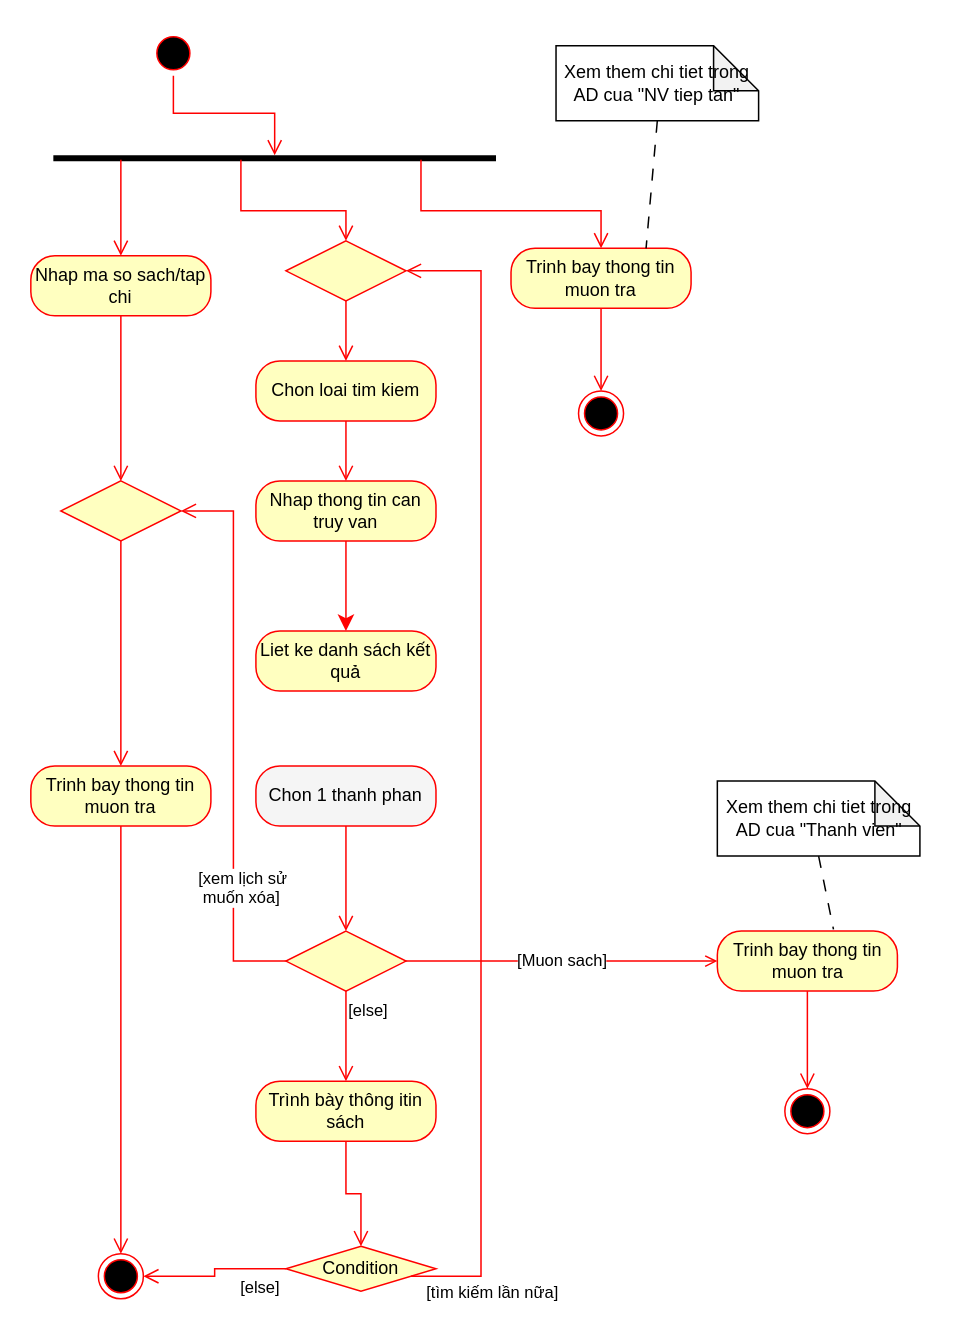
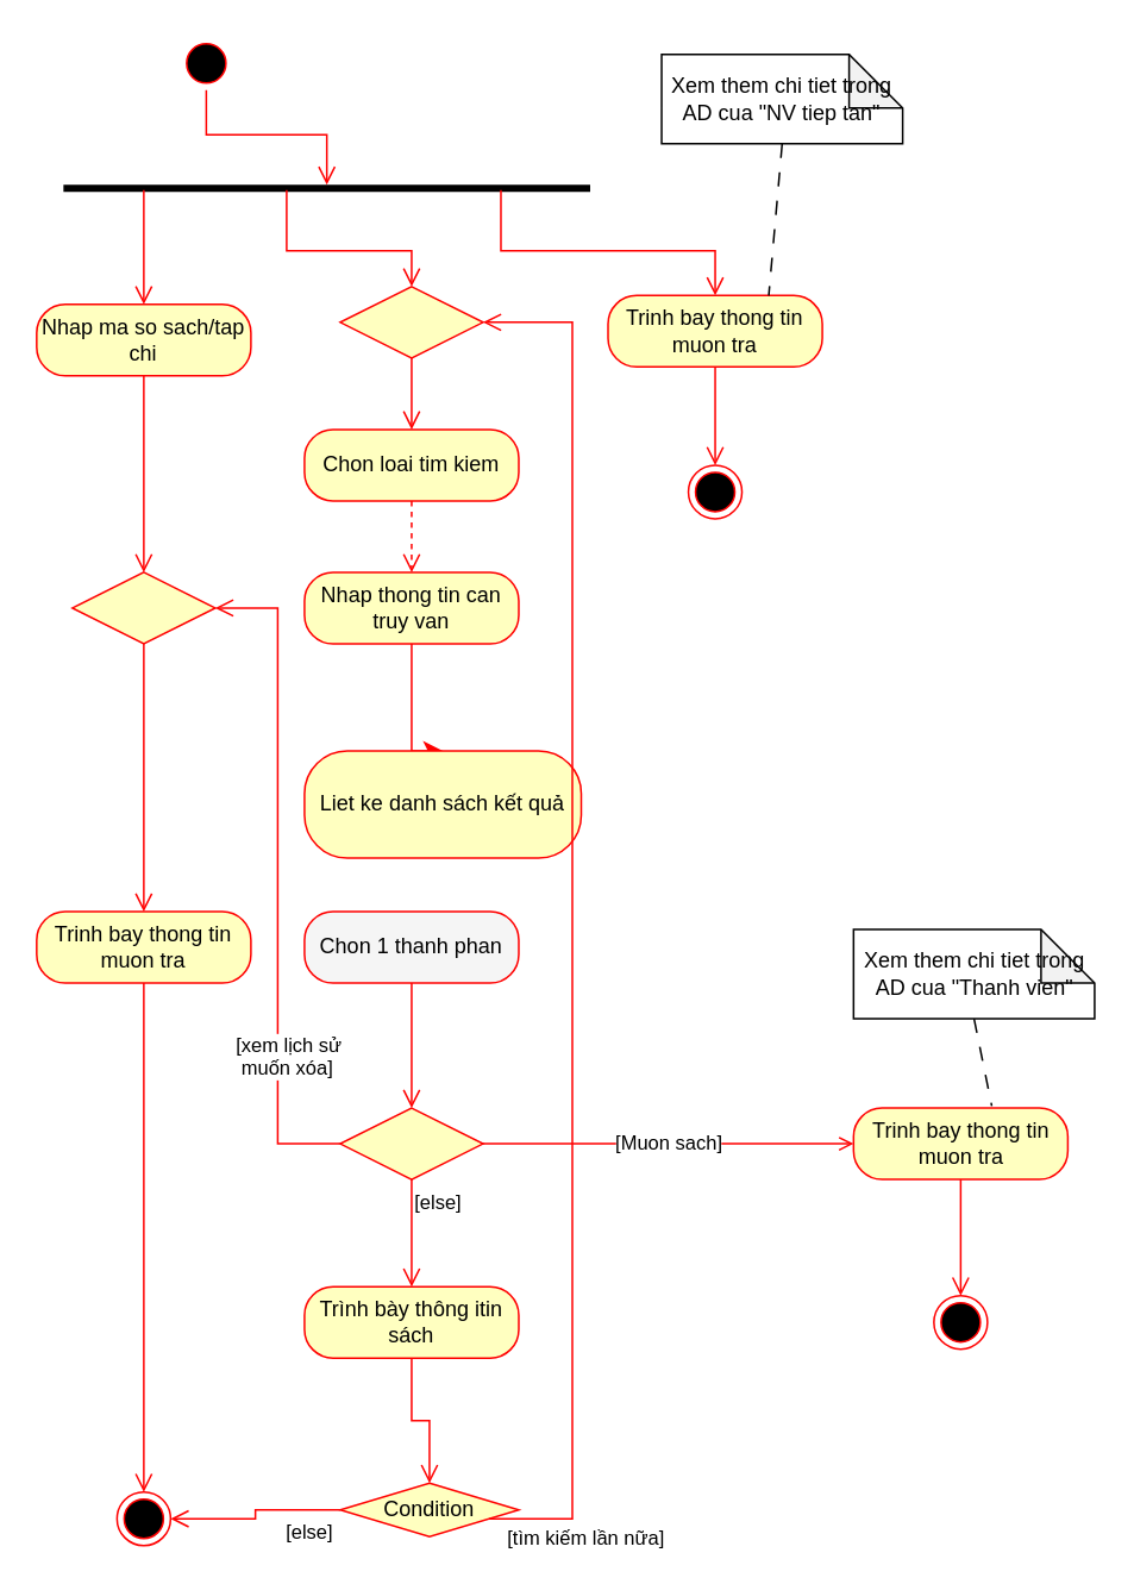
  <mxCell id="0" />
  <mxCell id="1" parent="0" />
  <mxCell id="2" value="" style="ellipse;html=1;shape=startState;fillColor=#000000;strokeColor=#ff0000;" vertex="1" parent="1"><mxGeometry x="100" y="20" width="30" height="30" as="geometry" /></mxCell>
  <mxCell id="3" value="" style="edgeStyle=orthogonalEdgeStyle;html=1;verticalAlign=bottom;endArrow=open;endSize=8;strokeColor=#ff0000;rounded=0;" edge="1" source="2" parent="1" target="4"><mxGeometry relative="1" as="geometry"><mxPoint x="120" y="110" as="targetPoint" /></mxGeometry></mxCell>
  <mxCell id="4" value="" style="line;strokeWidth=4;html=1;perimeter=backbonePerimeter;points=[];outlineConnect=0;" vertex="1" parent="1"><mxGeometry x="35" y="100" width="295" height="10" as="geometry" /></mxCell>
  <mxCell id="5" value="Nhap ma so sach/tap chi" style="rounded=1;whiteSpace=wrap;html=1;arcSize=40;fontColor=#000000;fillColor=#ffffc0;strokeColor=#ff0000;" vertex="1" parent="1"><mxGeometry x="20" y="170" width="120" height="40" as="geometry" /></mxCell>
  <mxCell id="6" value="" style="edgeStyle=orthogonalEdgeStyle;html=1;verticalAlign=bottom;endArrow=open;endSize=8;strokeColor=#ff0000;rounded=0;exitX=0.5;exitY=1;exitDx=0;exitDy=0;entryX=0.5;entryY=0;entryDx=0;entryDy=0;" edge="1" source="5" parent="1" target="8"><mxGeometry relative="1" as="geometry"><mxPoint x="190" y="270" as="targetPoint" /><mxPoint x="80" y="250" as="sourcePoint" /><Array as="points"><mxPoint x="80" y="270" /><mxPoint x="80" y="270" /></Array></mxGeometry></mxCell>
  <mxCell id="7" value="" style="edgeStyle=orthogonalEdgeStyle;html=1;verticalAlign=bottom;endArrow=open;endSize=8;strokeColor=#ff0000;rounded=0;entryX=0.5;entryY=0;entryDx=0;entryDy=0;" edge="1" parent="1" source="4" target="5"><mxGeometry relative="1" as="geometry"><mxPoint x="80" y="180" as="targetPoint" /><mxPoint x="80" y="120" as="sourcePoint" /><Array as="points"><mxPoint x="80" y="120" /><mxPoint x="80" y="120" /></Array></mxGeometry></mxCell>
  <mxCell id="8" value="" style="rhombus;whiteSpace=wrap;html=1;fontColor=#000000;fillColor=#ffffc0;strokeColor=#ff0000;" vertex="1" parent="1"><mxGeometry x="40" y="320" width="80" height="40" as="geometry" /></mxCell>
  <mxCell id="9" value="" style="edgeStyle=orthogonalEdgeStyle;html=1;verticalAlign=bottom;endArrow=open;endSize=8;strokeColor=#ff0000;rounded=0;exitX=0.5;exitY=1;exitDx=0;exitDy=0;entryX=0.5;entryY=0;entryDx=0;entryDy=0;" edge="1" parent="1" source="8" target="10"><mxGeometry relative="1" as="geometry"><mxPoint x="79.66" y="390" as="targetPoint" /><mxPoint x="79.66" y="330" as="sourcePoint" /></mxGeometry></mxCell>
  <mxCell id="10" value="Trinh bay thong tin muon tra" style="rounded=1;whiteSpace=wrap;html=1;arcSize=40;fontColor=#000000;fillColor=#ffffc0;strokeColor=#ff0000;" vertex="1" parent="1"><mxGeometry x="20" y="510" width="120" height="40" as="geometry" /></mxCell>
  <mxCell id="11" value="Chon loai tim kiem" style="rounded=1;whiteSpace=wrap;html=1;arcSize=40;fontColor=#000000;fillColor=#ffffc0;strokeColor=#ff0000;" vertex="1" parent="1"><mxGeometry x="170" y="240" width="120" height="40" as="geometry" /></mxCell>
- <mxCell id="12" value="" style="edgeStyle=orthogonalEdgeStyle;html=1;verticalAlign=bottom;endArrow=open;endSize=8;strokeColor=#ff0000;rounded=0;exitX=0.5;exitY=1;exitDx=0;exitDy=0;entryX=0.5;entryY=0;entryDx=0;entryDy=0;" edge="1" parent="1" source="11" target="13"><mxGeometry relative="1" as="geometry"><mxPoint x="230" y="280" as="targetPoint" /><mxPoint x="230" y="250" as="sourcePoint" /><Array as="points" /></mxGeometry></mxCell>
+ <mxCell id="12" value="" style="edgeStyle=orthogonalEdgeStyle;html=1;verticalAlign=bottom;endArrow=open;endSize=8;strokeColor=#ff0000;rounded=0;exitX=0.5;exitY=1;exitDx=0;exitDy=0;entryX=0.5;entryY=0;entryDx=0;entryDy=0;dashed=1;" edge="1" parent="1" source="11" target="13"><mxGeometry relative="1" as="geometry"><mxPoint x="230" y="280" as="targetPoint" /><mxPoint x="230" y="250" as="sourcePoint" /><Array as="points" /></mxGeometry></mxCell>
  <mxCell id="13" value="Nhap thong tin can truy van" style="rounded=1;whiteSpace=wrap;html=1;arcSize=40;fontColor=#000000;fillColor=#ffffc0;strokeColor=#ff0000;" vertex="1" parent="1"><mxGeometry x="170" y="320" width="120" height="40" as="geometry" /></mxCell>
  <mxCell id="14" value="" style="edgeStyle=orthogonalEdgeStyle;html=1;verticalAlign=bottom;endArrow=classic;endSize=8;strokeColor=#ff0000;rounded=0;exitX=0.5;exitY=1;exitDx=0;exitDy=0;entryX=0.5;entryY=0;entryDx=0;entryDy=0;" edge="1" parent="1" source="13" target="16"><mxGeometry relative="1" as="geometry"><mxPoint x="360" y="470" as="targetPoint" /><mxPoint x="360" y="440" as="sourcePoint" /><Array as="points"><mxPoint x="230" y="370" /><mxPoint x="230" y="370" /></Array></mxGeometry></mxCell>
  <mxCell id="15" value="" style="edgeStyle=orthogonalEdgeStyle;html=1;verticalAlign=bottom;endArrow=open;endSize=8;strokeColor=#ff0000;rounded=0;entryX=0.5;entryY=0;entryDx=0;entryDy=0;" edge="1" parent="1" source="4" target="30"><mxGeometry relative="1" as="geometry"><mxPoint x="390" y="190" as="targetPoint" /><mxPoint x="390" y="130" as="sourcePoint" /><Array as="points"><mxPoint x="160" y="140" /><mxPoint x="230" y="140" /></Array></mxGeometry></mxCell>
- <mxCell id="16" value="Liet ke danh sách kết quả" style="rounded=1;whiteSpace=wrap;html=1;arcSize=40;fontColor=#000000;fillColor=#ffffc0;strokeColor=#ff0000;" vertex="1" parent="1"><mxGeometry x="170" y="420" width="120" height="40" as="geometry" /></mxCell>
+ <mxCell id="16" value="Liet ke danh sách kết quả" style="rounded=1;whiteSpace=wrap;html=1;arcSize=40;fontColor=#000000;fillColor=#ffffc0;strokeColor=#ff0000;" vertex="1" parent="1"><mxGeometry x="170" y="420" width="155" height="60" as="geometry" /></mxCell>
  <mxCell id="17" value="Chon 1 thanh phan" style="rounded=1;whiteSpace=wrap;html=1;arcSize=40;fontColor=#000000;fillColor=#f5f5f5;strokeColor=#ff0000;" vertex="1" parent="1"><mxGeometry x="170" y="510" width="120" height="40" as="geometry" /></mxCell>
  <mxCell id="18" value="" style="edgeStyle=orthogonalEdgeStyle;html=1;verticalAlign=bottom;endArrow=open;endSize=8;strokeColor=#ff0000;rounded=0;exitX=0.5;exitY=1;exitDx=0;exitDy=0;entryX=0.5;entryY=0;entryDx=0;entryDy=0;" edge="1" parent="1" source="17" target="20"><mxGeometry relative="1" as="geometry"><mxPoint x="230" y="610" as="targetPoint" /><mxPoint x="230" y="580" as="sourcePoint" /><Array as="points" /></mxGeometry></mxCell>
  <mxCell id="19" value="[Muon sach]" style="edgeStyle=orthogonalEdgeStyle;shape=wire;rounded=0;orthogonalLoop=1;jettySize=auto;html=1;exitX=1;exitY=0.5;exitDx=0;exitDy=0;entryX=0;entryY=0.5;entryDx=0;entryDy=0;dashed=1;strokeColor=light-dark(#ff0000, #ededed);endArrow=open;endFill=0;" edge="1" parent="1" source="20" target="42"><mxGeometry relative="1" as="geometry" /></mxCell>
  <mxCell id="20" value="" style="rhombus;whiteSpace=wrap;html=1;fontColor=#000000;fillColor=#ffffc0;strokeColor=#ff0000;" vertex="1" parent="1"><mxGeometry x="190" y="620" width="80" height="40" as="geometry" /></mxCell>
  <mxCell id="21" value="[xem lịch sử&lt;div&gt;&amp;nbsp;muốn xóa]&lt;/div&gt;" style="edgeStyle=orthogonalEdgeStyle;html=1;align=left;verticalAlign=bottom;endArrow=open;endSize=8;strokeColor=#ff0000;rounded=0;exitX=0;exitY=0.5;exitDx=0;exitDy=0;entryX=1;entryY=0.5;entryDx=0;entryDy=0;" edge="1" source="20" parent="1" target="8"><mxGeometry x="-0.634" y="25" relative="1" as="geometry"><mxPoint x="370" y="640" as="targetPoint" /><mxPoint as="offset" /></mxGeometry></mxCell>
  <mxCell id="22" value="[else]" style="edgeStyle=orthogonalEdgeStyle;html=1;align=left;verticalAlign=top;endArrow=open;endSize=8;strokeColor=#ff0000;rounded=0;entryX=0.5;entryY=0;entryDx=0;entryDy=0;" edge="1" source="20" parent="1" target="23"><mxGeometry x="-1" relative="1" as="geometry"><mxPoint x="230" y="720" as="targetPoint" /></mxGeometry></mxCell>
  <mxCell id="23" value="Trình bày thông itin sách" style="rounded=1;whiteSpace=wrap;html=1;arcSize=40;fontColor=#000000;fillColor=#ffffc0;strokeColor=#ff0000;" vertex="1" parent="1"><mxGeometry x="170" y="720" width="120" height="40" as="geometry" /></mxCell>
  <mxCell id="24" value="" style="edgeStyle=orthogonalEdgeStyle;html=1;verticalAlign=bottom;endArrow=open;endSize=8;strokeColor=#ff0000;rounded=0;exitX=0.5;exitY=1;exitDx=0;exitDy=0;entryX=0.5;entryY=0;entryDx=0;entryDy=0;" edge="1" parent="1" source="23" target="25"><mxGeometry relative="1" as="geometry"><mxPoint x="230" y="820" as="targetPoint" /><mxPoint x="230" y="810" as="sourcePoint" /><Array as="points" /></mxGeometry></mxCell>
  <mxCell id="25" value="Condition" style="rhombus;whiteSpace=wrap;html=1;fontColor=#000000;fillColor=#ffffc0;strokeColor=#ff0000;" vertex="1" parent="1"><mxGeometry x="190" y="830" width="100" height="30" as="geometry" /></mxCell>
  <mxCell id="26" value="[tìm kiếm lần nữa]" style="edgeStyle=orthogonalEdgeStyle;html=1;align=left;verticalAlign=bottom;endArrow=open;endSize=8;strokeColor=#ff0000;rounded=0;entryX=1;entryY=0.5;entryDx=0;entryDy=0;" edge="1" source="25" parent="1" target="30"><mxGeometry x="-0.976" y="-20" relative="1" as="geometry"><mxPoint x="370" y="850" as="targetPoint" /><Array as="points"><mxPoint x="320" y="850" /><mxPoint x="320" y="180" /></Array><mxPoint as="offset" /></mxGeometry></mxCell>
  <mxCell id="27" value="[else]" style="edgeStyle=orthogonalEdgeStyle;html=1;align=left;verticalAlign=top;endArrow=open;endSize=8;strokeColor=#ff0000;rounded=0;entryX=1;entryY=0.5;entryDx=0;entryDy=0;" edge="1" source="25" parent="1" target="28"><mxGeometry x="-0.368" relative="1" as="geometry"><mxPoint x="230" y="930" as="targetPoint" /><mxPoint as="offset" /></mxGeometry></mxCell>
  <mxCell id="28" value="" style="ellipse;html=1;shape=endState;fillColor=#000000;strokeColor=#ff0000;" vertex="1" parent="1"><mxGeometry x="65" y="835" width="30" height="30" as="geometry" /></mxCell>
  <mxCell id="29" value="" style="edgeStyle=orthogonalEdgeStyle;html=1;verticalAlign=bottom;endArrow=open;endSize=8;strokeColor=#ff0000;rounded=0;exitX=0.5;exitY=1;exitDx=0;exitDy=0;entryX=0.5;entryY=0;entryDx=0;entryDy=0;" edge="1" parent="1" source="10" target="28"><mxGeometry relative="1" as="geometry"><mxPoint x="70" y="590" as="targetPoint" /><mxPoint x="70" y="510" as="sourcePoint" /></mxGeometry></mxCell>
  <mxCell id="30" value="" style="rhombus;whiteSpace=wrap;html=1;fontColor=#000000;fillColor=#ffffc0;strokeColor=#ff0000;" vertex="1" parent="1"><mxGeometry x="190" y="160" width="80" height="40" as="geometry" /></mxCell>
  <mxCell id="31" value="" style="edgeStyle=orthogonalEdgeStyle;html=1;align=left;verticalAlign=bottom;endArrow=open;endSize=8;strokeColor=#ff0000;rounded=0;entryX=0.5;entryY=0;entryDx=0;entryDy=0;" edge="1" source="30" parent="1" target="11"><mxGeometry x="-0.5" y="60" relative="1" as="geometry"><mxPoint x="540" y="160" as="targetPoint" /><mxPoint as="offset" /></mxGeometry></mxCell>
  <mxCell id="32" value="Trinh bay thong tin muon tra" style="rounded=1;whiteSpace=wrap;html=1;arcSize=40;fontColor=#000000;fillColor=#ffffc0;strokeColor=#ff0000;" vertex="1" parent="1"><mxGeometry x="340" y="165" width="120" height="40" as="geometry" /></mxCell>
  <mxCell id="33" value="" style="ellipse;html=1;shape=endState;fillColor=#000000;strokeColor=#ff0000;" vertex="1" parent="1"><mxGeometry x="385" y="260" width="30" height="30" as="geometry" /></mxCell>
  <mxCell id="34" value="" style="edgeStyle=orthogonalEdgeStyle;html=1;verticalAlign=bottom;endArrow=open;endSize=8;strokeColor=#ff0000;rounded=0;exitX=0.5;exitY=1;exitDx=0;exitDy=0;entryX=0.5;entryY=0;entryDx=0;entryDy=0;" edge="1" parent="1" source="32" target="33"><mxGeometry relative="1" as="geometry"><mxPoint x="390" y="245" as="targetPoint" /><mxPoint x="390" y="165" as="sourcePoint" /></mxGeometry></mxCell>
  <mxCell id="35" value="" style="edgeStyle=orthogonalEdgeStyle;html=1;verticalAlign=bottom;endArrow=open;endSize=8;strokeColor=#ff0000;rounded=0;entryX=0.5;entryY=0;entryDx=0;entryDy=0;" edge="1" parent="1" source="4" target="32"><mxGeometry relative="1" as="geometry"><mxPoint x="560" y="164" as="targetPoint" /><mxPoint x="490" y="110" as="sourcePoint" /><Array as="points"><mxPoint x="280" y="140" /><mxPoint x="400" y="140" /></Array></mxGeometry></mxCell>
  <mxCell id="36" style="rounded=0;orthogonalLoop=1;jettySize=auto;html=1;exitX=0.5;exitY=1;exitDx=0;exitDy=0;exitPerimeter=0;entryX=0.75;entryY=0;entryDx=0;entryDy=0;dashed=1;dashPattern=8 8;endArrow=none;endFill=0;" edge="1" parent="1" source="37" target="32"><mxGeometry relative="1" as="geometry" /></mxCell>
  <mxCell id="37" value="Xem them chi tiet trong AD cua &quot;NV tiep tan&quot;" style="shape=note;whiteSpace=wrap;html=1;backgroundOutline=1;darkOpacity=0.05;" vertex="1" parent="1"><mxGeometry x="370" y="30" width="135" height="50" as="geometry" /></mxCell>
  <mxCell id="38" value="" style="ellipse;html=1;shape=endState;fillColor=#000000;strokeColor=#ff0000;" vertex="1" parent="1"><mxGeometry x="522.5" y="725" width="30" height="30" as="geometry" /></mxCell>
  <mxCell id="39" value="" style="edgeStyle=orthogonalEdgeStyle;html=1;verticalAlign=bottom;endArrow=open;endSize=8;strokeColor=#ff0000;rounded=0;exitX=0.5;exitY=1;exitDx=0;exitDy=0;entryX=0.5;entryY=0;entryDx=0;entryDy=0;" edge="1" parent="1" target="38" source="42"><mxGeometry relative="1" as="geometry"><mxPoint x="540" y="695" as="targetPoint" /><mxPoint x="550" y="655" as="sourcePoint" /></mxGeometry></mxCell>
  <mxCell id="40" style="rounded=0;orthogonalLoop=1;jettySize=auto;html=1;exitX=0.5;exitY=1;exitDx=0;exitDy=0;exitPerimeter=0;entryX=0.645;entryY=-0.028;entryDx=0;entryDy=0;dashed=1;dashPattern=8 8;entryPerimeter=0;endArrow=none;endFill=0;" edge="1" parent="1" source="41" target="42"><mxGeometry relative="1" as="geometry"><mxPoint x="530" y="545" as="targetPoint" /></mxGeometry></mxCell>
  <mxCell id="41" value="Xem them chi tiet trong AD cua &quot;Thanh vien&quot;" style="shape=note;whiteSpace=wrap;html=1;backgroundOutline=1;darkOpacity=0.05;" vertex="1" parent="1"><mxGeometry x="477.5" y="520" width="135" height="50" as="geometry" /></mxCell>
  <mxCell id="42" value="Trinh bay thong tin muon tra" style="rounded=1;whiteSpace=wrap;html=1;arcSize=40;fontColor=#000000;fillColor=#ffffc0;strokeColor=#ff0000;" vertex="1" parent="1"><mxGeometry x="477.5" y="620" width="120" height="40" as="geometry" /></mxCell>
